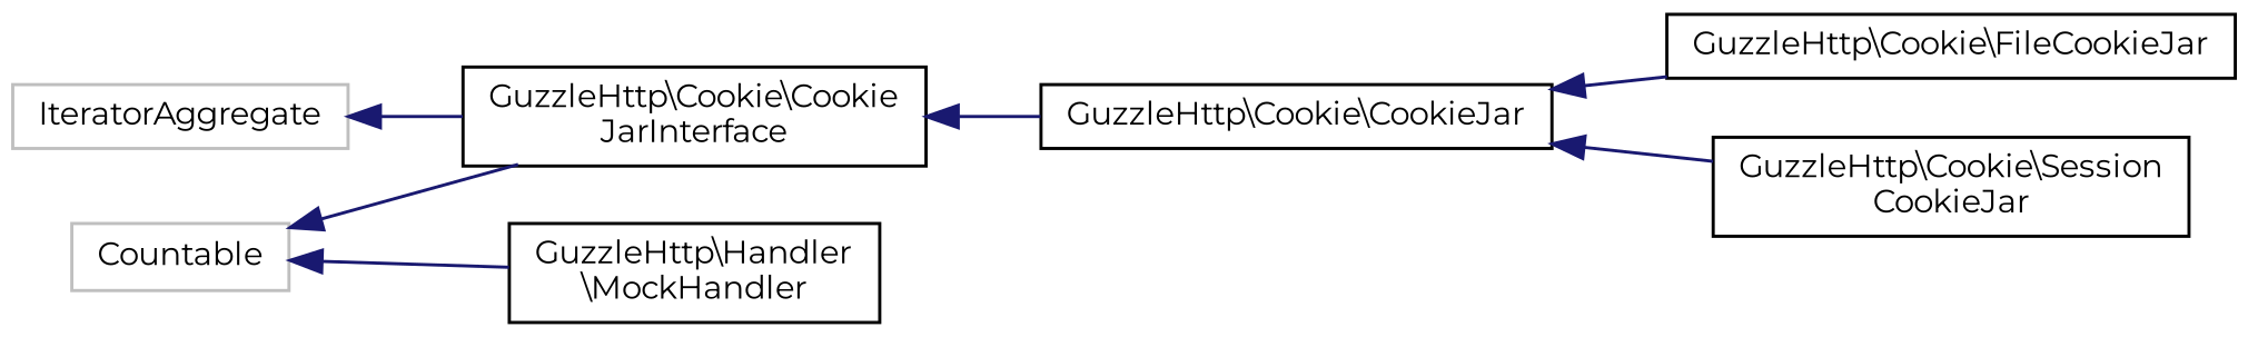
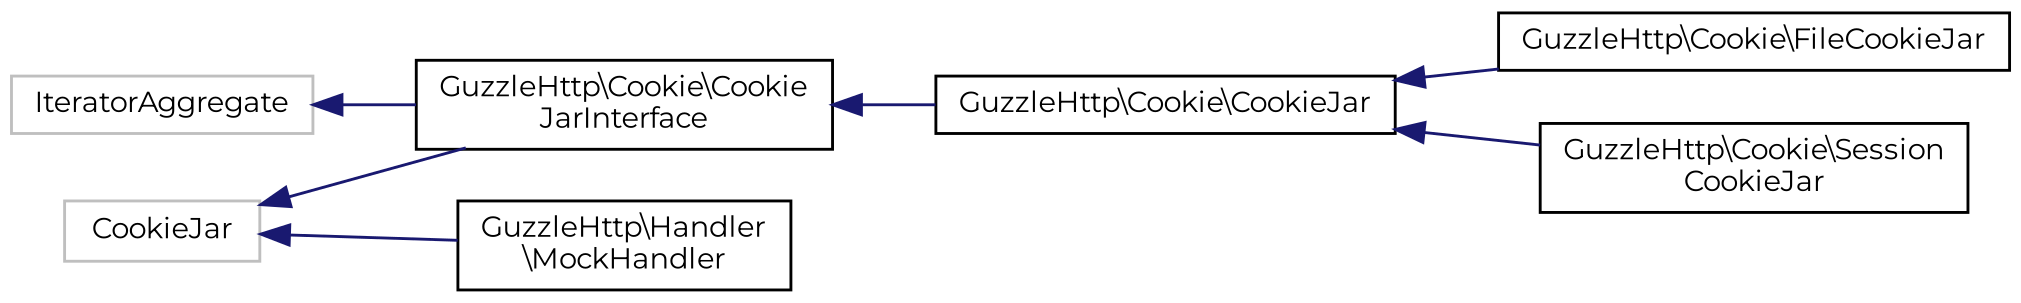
  digraph {
    rankdir=LR
    fontname=Montserrat
    node [color=black fillcolor=white fontname=Montserrat fontsize=10 shape=record style=filled]
    edge [color=midnightblue dir=back fontname=Montserrat fontsize=10 labelfontname=Helvetica labelfontsize=10 style=solid]
-   n1 [color=grey75 height=0.2 label=Countable width=0.4]
+   n1 [color=grey75 height=0.2 label=CookieJar width=0.4]
    n2 [height=0.2 label="GuzzleHttp\\Cookie\\Cookie\lJarInterface" width=0.4]
    n3 [height=0.2 label="GuzzleHttp\\Handler\l\\MockHandler" width=0.4]
    n4 [height=0.2 label="GuzzleHttp\\Cookie\\CookieJar" width=0.4]
    n5 [height=0.2 label="GuzzleHttp\\Cookie\\FileCookieJar" width=0.4]
    n6 [height=0.2 label="GuzzleHttp\\Cookie\\Session\lCookieJar" width=0.4]
    n7 [color=grey75 height=0.2 label=IteratorAggregate width=0.4]
    n1 -> n2
    n1 -> n3
    n2 -> n4
    n4 -> n5
    n4 -> n6
    n7 -> n2
  }
